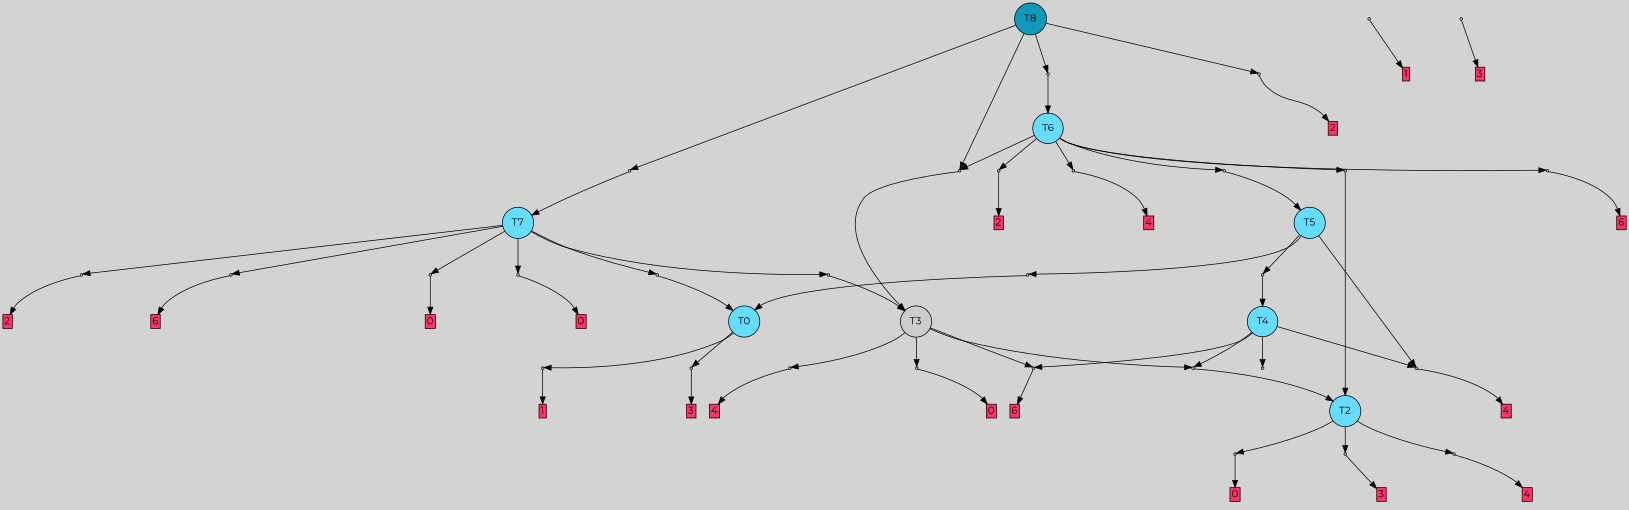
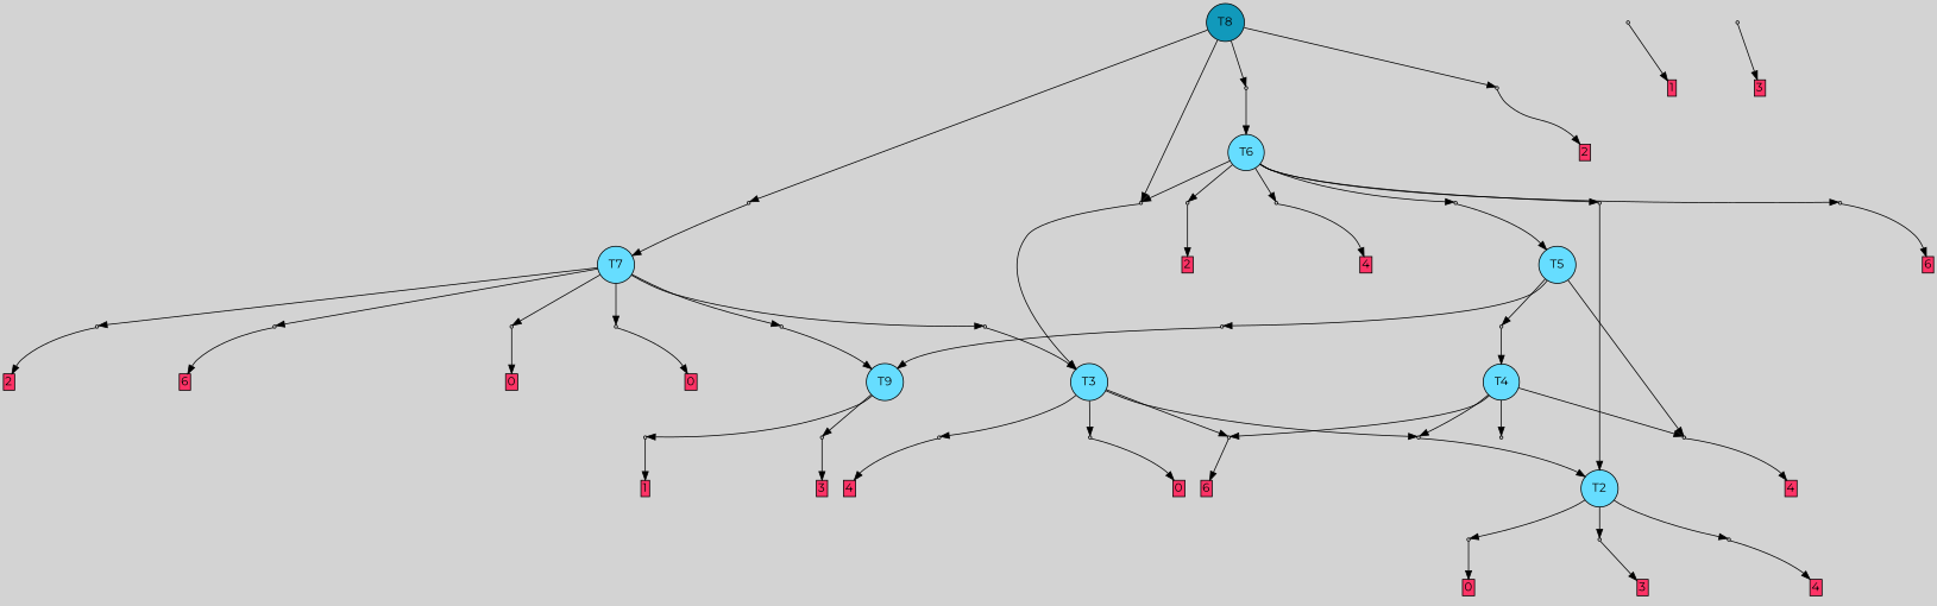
  digraph {
    bgcolor=lightgray
    fontname=Montserrat
    node [fontname=Montserrat shape=box style=filled]
    edge [fontname=Montserrat]
    T8 [fillcolor="#1199bb" shape=circle]
    P15 [fillcolor="#cccccc" shape=point]
    P27 [fillcolor="#cccccc" shape=point]
    P28 [fillcolor="#cccccc" shape=point]
    P29 [fillcolor="#cccccc" shape=point]
-   T0 [fillcolor="#66ddff" shape=circle]
+   T0 [fillcolor="#66ddff" shape=circle label=T9]
    P0 [fillcolor="#cccccc" shape=point]
    P1 [fillcolor="#cccccc" shape=point]
    n9 [label="0|0&0|5#3|5#2|6#4|4&#92;n" style=invis]
    n10 [fillcolor="#ff3366" height=0 label=1 margin=0.03 width=0]
    n11 [label="4|0&0|6#4|0#3|5#1|4&#92;n" style=invis]
    n12 [fillcolor="#ff3366" height=0 label=3 margin=0.03 width=0]
    P2 [fillcolor="#cccccc" shape=point]
    n14 [label="0|0&0|5#3|5#2|6#4|4&#92;n" style=invis]
    n15 [fillcolor="#ff3366" height=0 label=1 margin=0.03 width=0]
    P3 [fillcolor="#cccccc" shape=point]
    I3 [style=invis]
    n18 [fillcolor="#ff3366" height=0 label=3 margin=0.03 width=0]
    T2 [fillcolor="#66ddff" shape=circle]
    P4 [fillcolor="#cccccc" shape=point]
    P5 [fillcolor="#cccccc" shape=point]
    P6 [fillcolor="#cccccc" shape=point]
    n23 [label="3|0&3|5#1|4#2|5#2|2&#92;n" style=invis]
    n24 [fillcolor="#ff3366" height=0 label=0 margin=0.03 width=0]
    n25 [label="4|0&3|7#2|2#0|1#2|1&#92;n" style=invis]
    n26 [fillcolor="#ff3366" height=0 label=3 margin=0.03 width=0]
    n27 [label="3|0&3|0#0|1#1|0#1|0&#92;n" style=invis]
    n28 [fillcolor="#ff3366" height=0 label=4 margin=0.03 width=0]
-   T3 [fillcolor="#cccccc" shape=circle]
+   T3 [fillcolor="#66ddff" shape=circle]
    P7 [fillcolor="#cccccc" shape=point]
    P8 [fillcolor="#cccccc" shape=point]
    P9 [fillcolor="#cccccc" shape=point]
    P10 [fillcolor="#cccccc" shape=point]
    n34 [label="0|0&3|5#1|4#2|5#2|2&#92;n" style=invis]
    n35 [fillcolor="#ff3366" height=0 label=0 margin=0.03 width=0]
    I8 [style=invis]
    n37 [fillcolor="#ff3366" height=0 label=6 margin=0.03 width=0]
    n38 [label="2|0&4|5#3|3#3|7#3|6&#92;n" style=invis]
    n39 [fillcolor="#ff3366" height=0 label=4 margin=0.03 width=0]
    n40 [label="4|0&1|2#2|2#1|6#3|5&#92;n" style=invis]
    T4 [fillcolor="#66ddff" shape=circle]
    P11 [fillcolor="#cccccc" shape=point]
    P12 [fillcolor="#cccccc" shape=point]
    n44 [label="0|0&1|3#2|1#1|6#3|3&#92;n" style=invis]
    n45 [label="2|0&4|5#3|3#3|7#3|6&#92;n" style=invis]
    n46 [fillcolor="#ff3366" height=0 label=4 margin=0.03 width=0]
    T5 [fillcolor="#66ddff" shape=circle]
    P13 [fillcolor="#cccccc" shape=point]
    P14 [fillcolor="#cccccc" shape=point]
    n50 [label="7|0&1|7#3|3#4|3#4|2&#92;n" style=invis]
    n51 [label="7|0&3|6#4|4#3|6#4|4&#92;n" style=invis]
    T6 [fillcolor="#66ddff" shape=circle]
    P16 [fillcolor="#cccccc" shape=point]
    P17 [fillcolor="#cccccc" shape=point]
    P18 [fillcolor="#cccccc" shape=point]
    P19 [fillcolor="#cccccc" shape=point]
    P20 [fillcolor="#cccccc" shape=point]
    n58 [label="2|3&2|4#3|2#1|3#3|0&#92;n6|5&3|1#1|0#4|3#0|1&#92;n2|0&0|5#0|3#1|7#0|5&#92;n6|0&0|0#4|4#0|7#4|6&#92;n" style=invis]
    n59 [label="4|4&2|1#2|2#1|0#3|3&#92;n7|2&0|2#1|2#0|4#3|5&#92;n2|5&0|2#3|1#3|3#0|3&#92;n6|0&0|5#0|6#2|5#2|6&#92;n" style=invis]
    n60 [label="1|0&4|0#2|2#0|1#4|4&#92;n" style=invis]
    n61 [fillcolor="#ff3366" height=0 label=6 margin=0.03 width=0]
    n62 [label="2|0&3|5#1|5#4|4#3|1&#92;n" style=invis]
    n63 [fillcolor="#ff3366" height=0 label=2 margin=0.03 width=0]
    n64 [label="1|0&4|0#1|5#0|7#0|4&#92;n" style=invis]
    n65 [label="2|0&4|7#3|3#3|7#3|6&#92;n" style=invis]
    n66 [fillcolor="#ff3366" height=0 label=4 margin=0.03 width=0]
    T7 [fillcolor="#66ddff" shape=circle]
    P21 [fillcolor="#cccccc" shape=point]
    P22 [fillcolor="#cccccc" shape=point]
    P23 [fillcolor="#cccccc" shape=point]
    P24 [fillcolor="#cccccc" shape=point]
    P25 [fillcolor="#cccccc" shape=point]
    P26 [fillcolor="#cccccc" shape=point]
    n74 [label="6|0&3|2#1|2#4|3#3|3&#92;n" style=invis]
    n75 [fillcolor="#ff3366" height=0 label=2 margin=0.03 width=0]
    n76 [label="1|5&4|7#3|1#4|4#2|7&#92;n2|3&2|4#3|2#1|3#3|0&#92;n2|0&0|5#0|3#1|7#0|5&#92;n" style=invis]
    n77 [label="1|0&4|3#3|6#2|7#1|7&#92;n" style=invis]
    n78 [fillcolor="#ff3366" height=0 label=0 margin=0.03 width=0]
    n79 [label="0|0&4|6#0|2#2|0#3|6&#92;n" style=invis]
    n80 [label="2|2&3|7#1|1#2|2#2|6&#92;n4|6&4|5#4|6#0|4#1|3&#92;n0|0&0|6#0|2#2|4#3|1&#92;n" style=invis]
    n81 [fillcolor="#ff3366" height=0 label=0 margin=0.03 width=0]
    n82 [label="2|0&4|7#3|0#2|7#0|3&#92;n" style=invis]
    n83 [fillcolor="#ff3366" height=0 label=6 margin=0.03 width=0]
    n84 [label="6|0&3|2#1|2#4|4#3|3&#92;n" style=invis]
    n85 [fillcolor="#ff3366" height=0 label=2 margin=0.03 width=0]
    n86 [label="1|5&4|7#3|1#4|4#2|7&#92;n6|3&4|5#0|1#0|7#2|6&#92;n2|0&0|5#0|3#1|7#0|5&#92;n" style=invis]
    n87 [label="3|0&1|3#0|6#0|2#4|5&#92;n" style=invis]
    subgraph sub_1 {
      rank=same
      T8
    }
    T8 -> P15
    T8 -> P27
    T8 -> P28
    T8 -> P29
    P15 -> T3
    P15 -> n58 [style=invis]
    P27 -> n84 [style=invis]
    P27 -> n85
    P28 -> T7
    P28 -> n86 [style=invis]
    P29 -> T6
    P29 -> n87 [style=invis]
    T0 -> P0
    T0 -> P1
    P0 -> n9 [style=invis]
    P0 -> n10
    P1 -> n11 [style=invis]
    P1 -> n12
    P2 -> n14 [style=invis]
    P2 -> n15
    P3 -> I3 [style=invis]
    P3 -> n18
    T2 -> P4
    T2 -> P5
    T2 -> P6
    P4 -> n23 [style=invis]
    P4 -> n24
    P5 -> n25 [style=invis]
    P5 -> n26
    P6 -> n27 [style=invis]
    P6 -> n28
    T3 -> P7
    T3 -> P8
    T3 -> P9
    T3 -> P10
    P7 -> n34 [style=invis]
    P7 -> n35
    P8 -> I8 [style=invis]
    P8 -> n37
    P9 -> n38 [style=invis]
    P9 -> n39
    P10 -> T2
    P10 -> n40 [style=invis]
    T4 -> P8
    T4 -> P10
    T4 -> P11
    T4 -> P12
    P11 -> n44 [style=invis]
    P12 -> n45 [style=invis]
    P12 -> n46
    T5 -> P12
    T5 -> P13
    T5 -> P14
    P13 -> T4
    P13 -> n50 [style=invis]
    P14 -> T0
    P14 -> n51 [style=invis]
    T6 -> P15
    T6 -> P16
    T6 -> P17
    T6 -> P18
    T6 -> P19
    T6 -> P20
    P16 -> T5
    P16 -> n59 [style=invis]
    P17 -> n60 [style=invis]
    P17 -> n61
    P18 -> n62 [style=invis]
    P18 -> n63
    P19 -> T2
    P19 -> n64 [style=invis]
    P20 -> n65 [style=invis]
    P20 -> n66
    T7 -> P21
    T7 -> P22
    T7 -> P23
    T7 -> P24
    T7 -> P25
    T7 -> P26
    P21 -> n74 [style=invis]
    P21 -> n75
    P22 -> T3
    P22 -> n76 [style=invis]
    P23 -> n77 [style=invis]
    P23 -> n78
    P24 -> T0
    P24 -> n79 [style=invis]
    P25 -> n80 [style=invis]
    P25 -> n81
    P26 -> n82 [style=invis]
    P26 -> n83
  }
